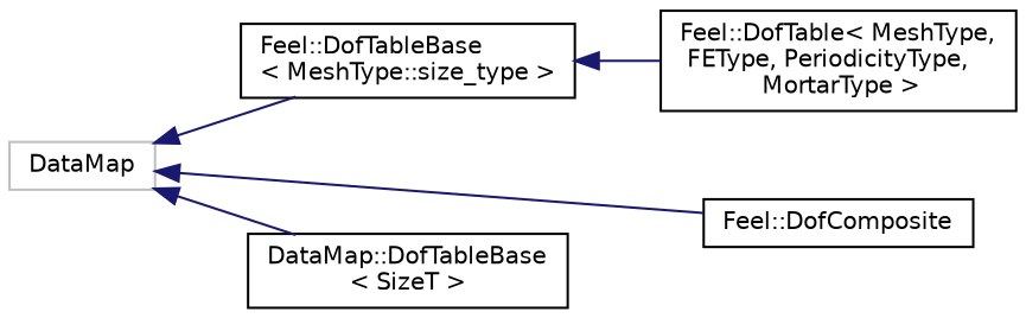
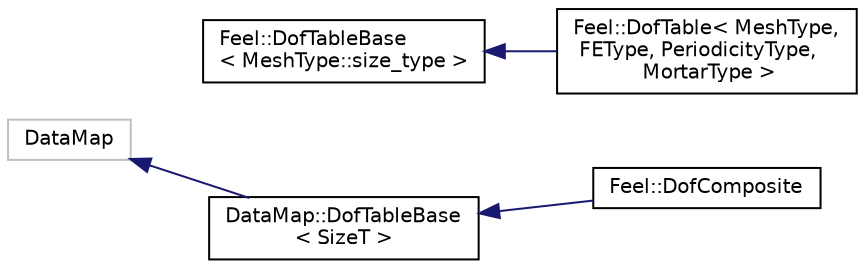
  digraph {
    rankdir=LR
    node [color=black fillcolor=white fontname=Helvetica fontsize=10 shape=record style=filled]
    edge [color=midnightblue dir=back fontname=Helvetica fontsize=10 labelfontname=Helvetica labelfontsize=10 style=solid]
    n1 [color=grey75 height=0.2 label=DataMap width=0.4]
    n2 [height=0.2 label="Feel::DofTableBase\l\< MeshType::size_type \>" width=0.4]
    n3 [height=0.2 label="Feel::DofComposite" width=0.4]
    n4 [height=0.2 label="DataMap::DofTableBase\l\< SizeT \>" width=0.4]
    n5 [height=0.2 label="Feel::DofTable\< MeshType,\l FEType, PeriodicityType,\l MortarType \>" width=0.4]
-   n1 -> n2
-   n1 -> n3
+   n4 -> n3
    n1 -> n4
    n2 -> n5
  }
